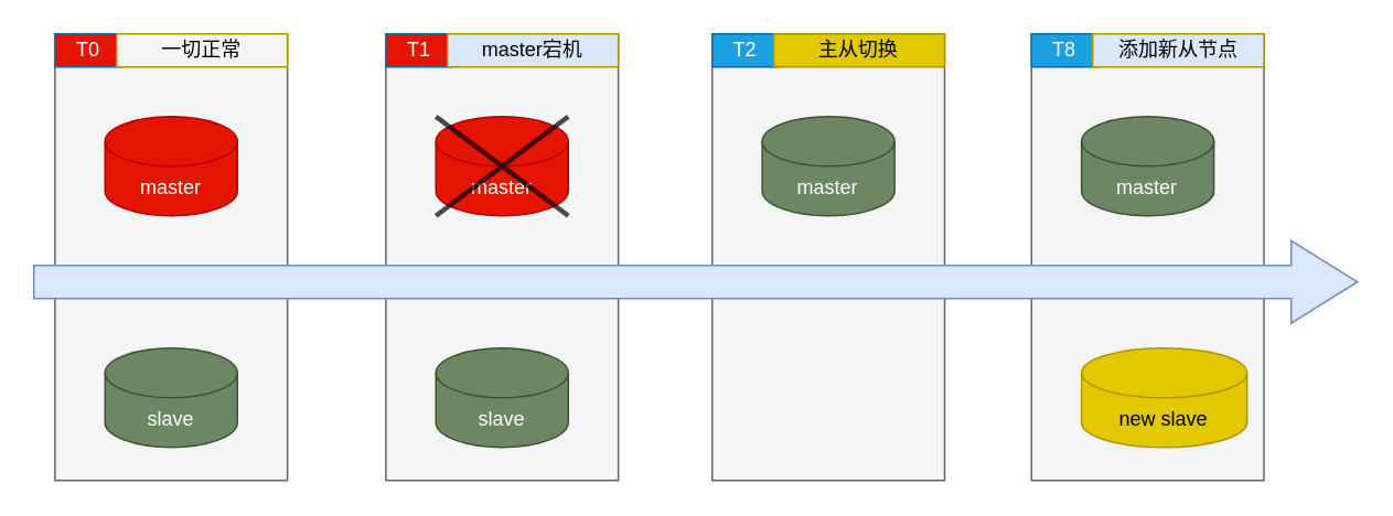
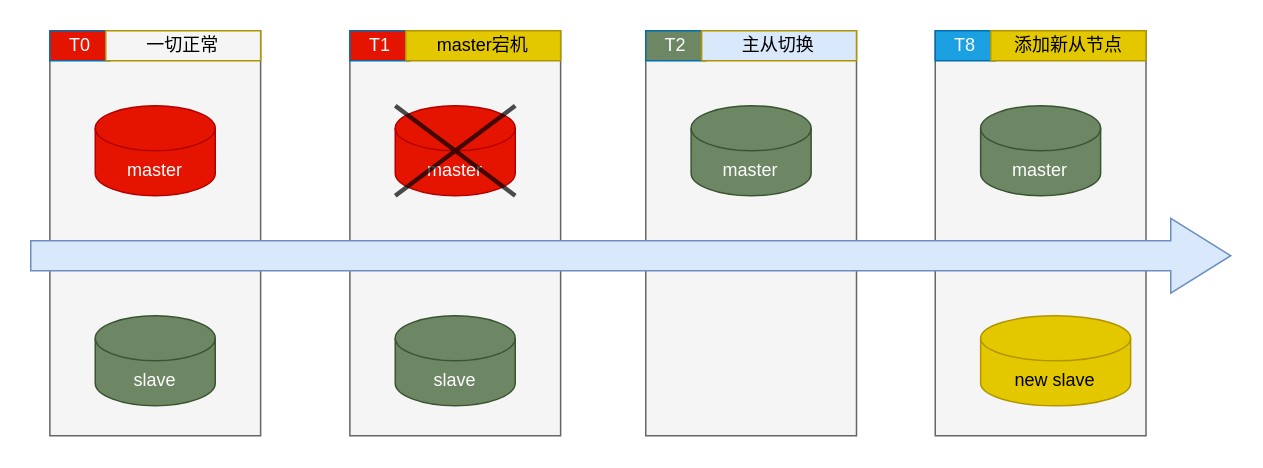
  <mxCell id="0" />
  <mxCell id="1" parent="0" />
  <mxCell id="2" value="" style="rounded=0;whiteSpace=wrap;html=1;fillColor=#f5f5f5;fontColor=#333333;strokeColor=#666666;" parent="1" vertex="1"><mxGeometry x="623" y="20" width="140.5" height="270" as="geometry" /></mxCell>
  <mxCell id="3" value="" style="rounded=0;whiteSpace=wrap;html=1;fillColor=#f5f5f5;fontColor=#333333;strokeColor=#666666;" parent="1" vertex="1"><mxGeometry x="430" y="20" width="140.5" height="270" as="geometry" /></mxCell>
  <mxCell id="4" value="" style="rounded=0;whiteSpace=wrap;html=1;fillColor=#f5f5f5;fontColor=#333333;strokeColor=#666666;" parent="1" vertex="1"><mxGeometry x="232.75" y="20" width="140.5" height="270" as="geometry" /></mxCell>
  <mxCell id="5" value="" style="rounded=0;whiteSpace=wrap;html=1;fillColor=#f5f5f5;fontColor=#333333;strokeColor=#666666;" parent="1" vertex="1"><mxGeometry x="32.75" y="20" width="140.5" height="270" as="geometry" /></mxCell>
  <mxCell id="6" value="master" style="shape=cylinder3;whiteSpace=wrap;html=1;boundedLbl=1;backgroundOutline=1;size=15;fillColor=#e51400;strokeColor=#B20000;fontColor=#ffffff;" parent="1" vertex="1"><mxGeometry x="63" y="70" width="80" height="60" as="geometry" /></mxCell>
  <mxCell id="7" value="slave" style="shape=cylinder3;whiteSpace=wrap;html=1;boundedLbl=1;backgroundOutline=1;size=15;fillColor=#6d8764;fontColor=#ffffff;strokeColor=#3A5431;" parent="1" vertex="1"><mxGeometry x="63" y="210" width="80" height="60" as="geometry" /></mxCell>
  <mxCell id="8" value="master" style="shape=cylinder3;whiteSpace=wrap;html=1;boundedLbl=1;backgroundOutline=1;size=15;fillColor=#e51400;fontColor=#ffffff;strokeColor=#B20000;" parent="1" vertex="1"><mxGeometry x="263" y="70" width="80" height="60" as="geometry" /></mxCell>
  <mxCell id="9" value="slave" style="shape=cylinder3;whiteSpace=wrap;html=1;boundedLbl=1;backgroundOutline=1;size=15;fillColor=#6d8764;fontColor=#ffffff;strokeColor=#3A5431;" parent="1" vertex="1"><mxGeometry x="263" y="210" width="80" height="60" as="geometry" /></mxCell>
  <mxCell id="10" value="master" style="shape=cylinder3;whiteSpace=wrap;html=1;boundedLbl=1;backgroundOutline=1;size=15;fillColor=#6d8764;fontColor=#ffffff;strokeColor=#3A5431;" parent="1" vertex="1"><mxGeometry x="460.25" y="70" width="80" height="60" as="geometry" /></mxCell>
  <mxCell id="11" value="" style="shape=umlDestroy;whiteSpace=wrap;html=1;strokeWidth=3;targetShapes=umlLifeline;opacity=70;strokeColor=#000000;" parent="1" vertex="1"><mxGeometry x="263" y="70" width="80" height="60" as="geometry" /></mxCell>
  <mxCell id="12" value="master" style="shape=cylinder3;whiteSpace=wrap;html=1;boundedLbl=1;backgroundOutline=1;size=15;fillColor=#6d8764;fontColor=#ffffff;strokeColor=#3A5431;" parent="1" vertex="1"><mxGeometry x="653.25" y="70" width="80" height="60" as="geometry" /></mxCell>
  <mxCell id="13" value="new slave" style="shape=cylinder3;whiteSpace=wrap;html=1;boundedLbl=1;backgroundOutline=1;size=15;fillColor=#e3c800;fontColor=#000000;strokeColor=#B09500;" parent="1" vertex="1"><mxGeometry x="653.25" y="210" width="100" height="60" as="geometry" /></mxCell>
  <mxCell id="14" value="" style="html=1;shadow=0;dashed=0;align=center;verticalAlign=middle;shape=mxgraph.arrows2.arrow;dy=0.6;dx=40;notch=0;fillColor=#dae8fc;strokeColor=#6c8ebf;" parent="1" vertex="1"><mxGeometry x="20" y="145" width="800" height="50" as="geometry" /></mxCell>
  <mxCell id="15" value="T0" style="rounded=0;whiteSpace=wrap;html=1;fillColor=#e51400;fontColor=#ffffff;strokeColor=#006EAF;" parent="1" vertex="1"><mxGeometry x="32.75" y="20" width="40" height="20" as="geometry" /></mxCell>
  <mxCell id="16" value="T1" style="rounded=0;whiteSpace=wrap;html=1;fillColor=#e51400;fontColor=#ffffff;strokeColor=#006EAF;" parent="1" vertex="1"><mxGeometry x="232.75" y="20" width="40" height="20" as="geometry" /></mxCell>
- <mxCell id="17" value="T2" style="rounded=0;whiteSpace=wrap;html=1;fillColor=#1ba1e2;fontColor=#ffffff;strokeColor=#006EAF;" parent="1" vertex="1"><mxGeometry x="430" y="20" width="40" height="20" as="geometry" /></mxCell>
+ <mxCell id="17" value="T2" style="rounded=0;whiteSpace=wrap;html=1;fillColor=#6d8764;fontColor=#ffffff;strokeColor=#006EAF;" parent="1" vertex="1"><mxGeometry x="430" y="20" width="40" height="20" as="geometry" /></mxCell>
  <mxCell id="18" value="T8" style="rounded=0;whiteSpace=wrap;html=1;fillColor=#1ba1e2;fontColor=#ffffff;strokeColor=#006EAF;" parent="1" vertex="1"><mxGeometry x="623" y="20" width="40" height="20" as="geometry" /></mxCell>
  <mxCell id="19" value="一切正常" style="rounded=0;whiteSpace=wrap;html=1;fillColor=#f5f5f5;fontColor=#000000;strokeColor=#B09500;" vertex="1" parent="1"><mxGeometry x="70" y="20" width="103.25" height="20" as="geometry" /></mxCell>
- <mxCell id="20" value="master宕机" style="rounded=0;whiteSpace=wrap;html=1;fillColor=#dae8fc;fontColor=#000000;strokeColor=#B09500;" vertex="1" parent="1"><mxGeometry x="270" y="20" width="103.25" height="20" as="geometry" /></mxCell>
- <mxCell id="21" value="主从切换" style="rounded=0;whiteSpace=wrap;html=1;fillColor=#e3c800;fontColor=#000000;strokeColor=#B09500;" vertex="1" parent="1"><mxGeometry x="467.25" y="20" width="103.25" height="20" as="geometry" /></mxCell>
- <mxCell id="22" value="添加新从节点" style="rounded=0;whiteSpace=wrap;html=1;fillColor=#dae8fc;fontColor=#000000;strokeColor=#B09500;" vertex="1" parent="1"><mxGeometry x="660" y="20" width="103.5" height="20" as="geometry" /></mxCell>
+ <mxCell id="20" value="master宕机" style="rounded=0;whiteSpace=wrap;html=1;fillColor=#e3c800;fontColor=#000000;strokeColor=#B09500;" vertex="1" parent="1"><mxGeometry x="270" y="20" width="103.25" height="20" as="geometry" /></mxCell>
+ <mxCell id="21" value="主从切换" style="rounded=0;whiteSpace=wrap;html=1;fillColor=#dae8fc;fontColor=#000000;strokeColor=#B09500;" vertex="1" parent="1"><mxGeometry x="467.25" y="20" width="103.25" height="20" as="geometry" /></mxCell>
+ <mxCell id="22" value="添加新从节点" style="rounded=0;whiteSpace=wrap;html=1;fillColor=#e3c800;fontColor=#000000;strokeColor=#B09500;" vertex="1" parent="1"><mxGeometry x="660" y="20" width="103.5" height="20" as="geometry" /></mxCell>
